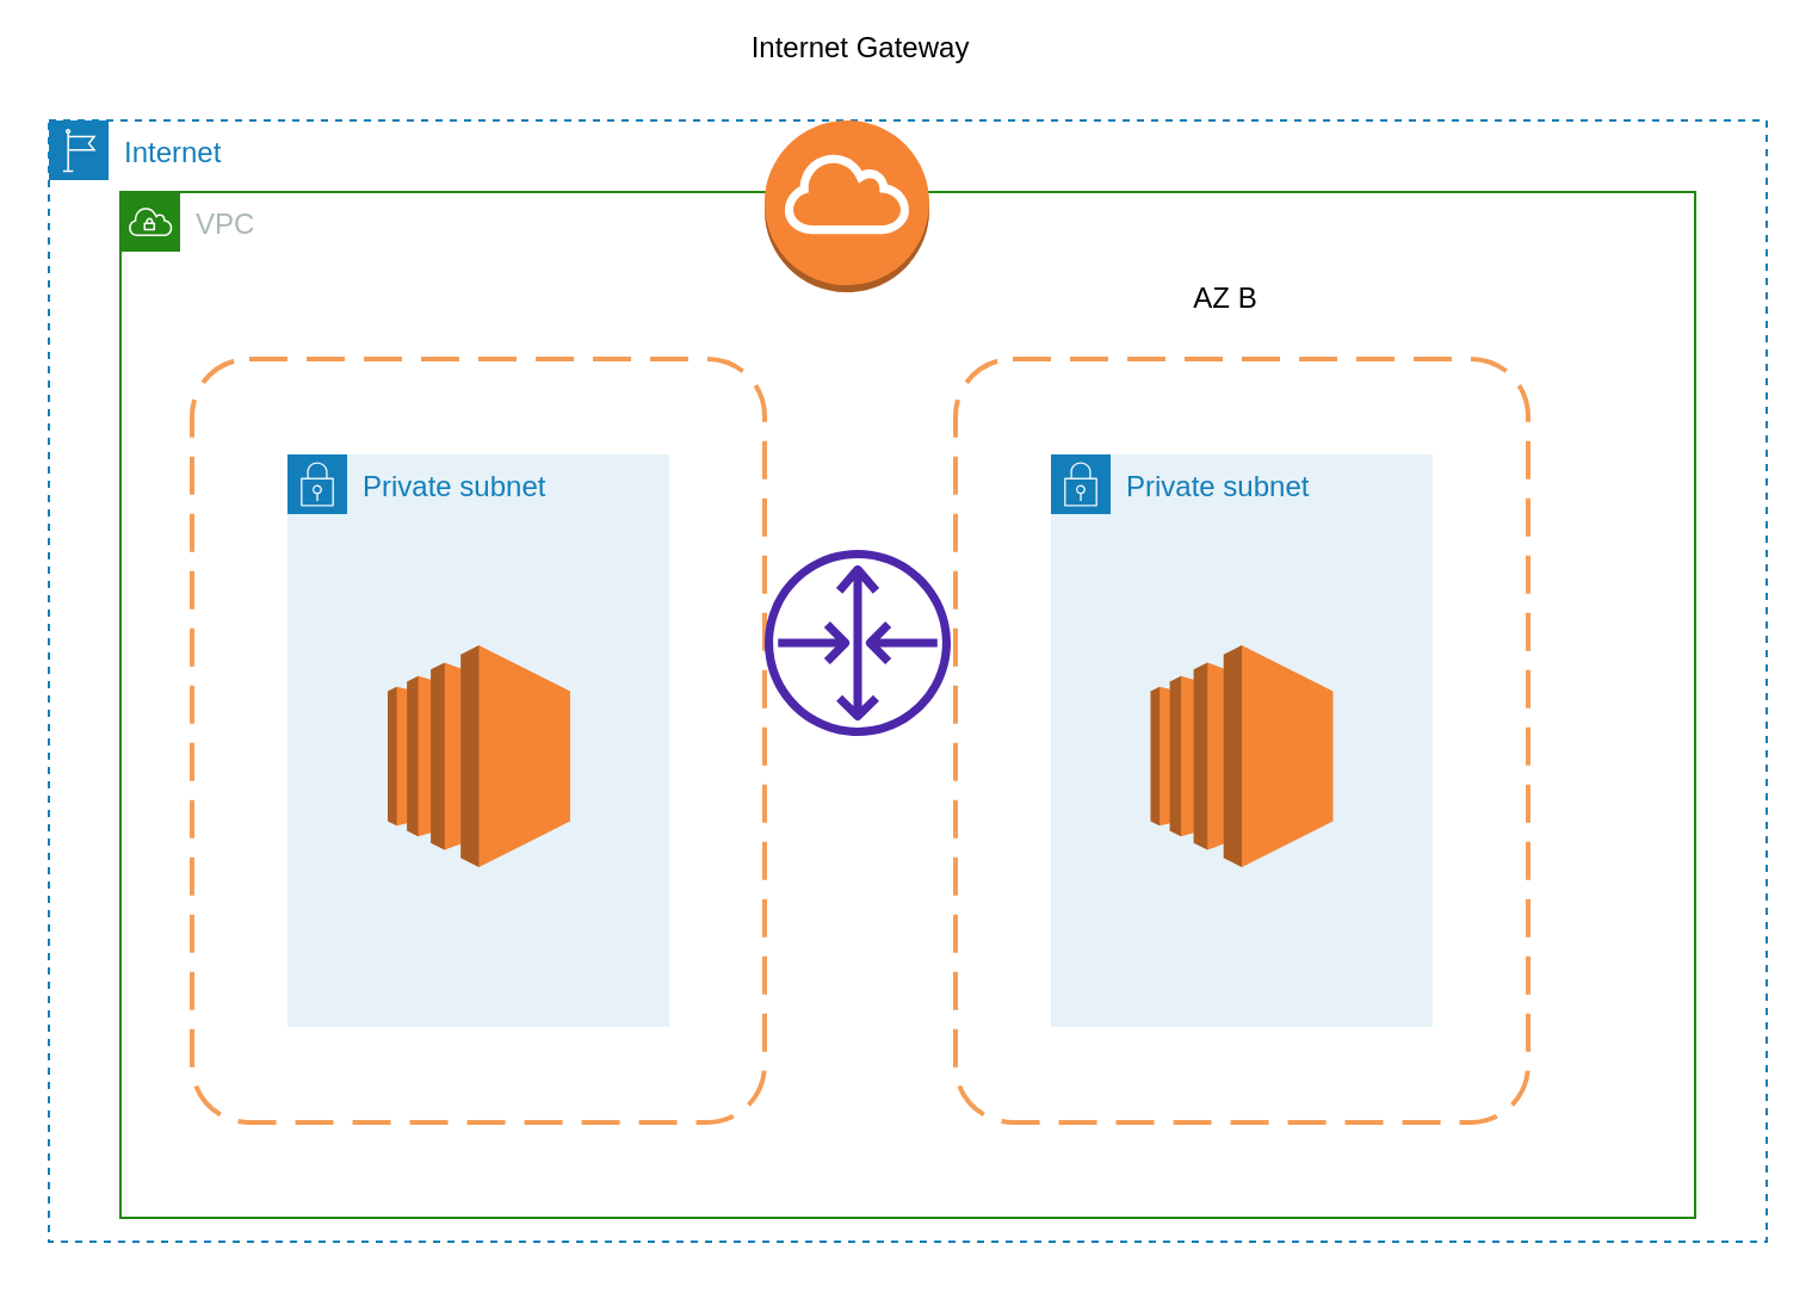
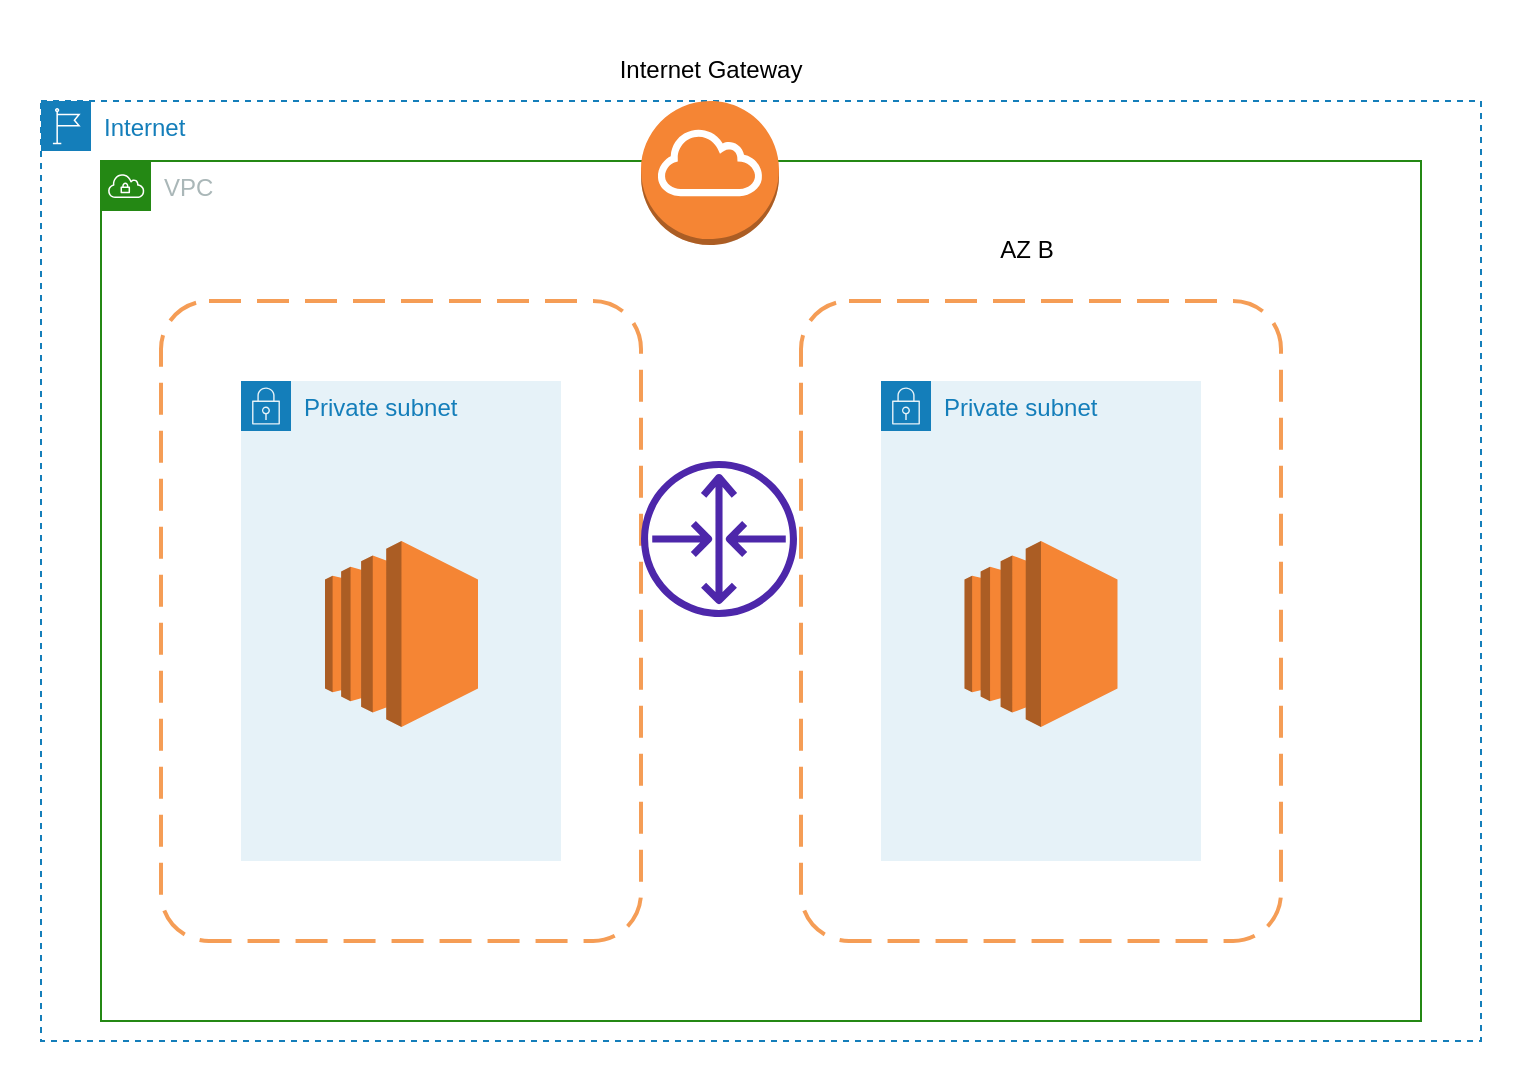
  <mxCell id="0" />
  <mxCell id="1" parent="0" />
  <mxCell id="2" value="Internet" style="points=[[0,0],[0.25,0],[0.5,0],[0.75,0],[1,0],[1,0.25],[1,0.5],[1,0.75],[1,1],[0.75,1],[0.5,1],[0.25,1],[0,1],[0,0.75],[0,0.5],[0,0.25]];outlineConnect=0;gradientColor=none;html=1;whiteSpace=wrap;fontSize=12;fontStyle=0;container=1;pointerEvents=0;collapsible=0;recursiveResize=0;shape=mxgraph.aws4.group;grIcon=mxgraph.aws4.group_region;strokeColor=#147EBA;fillColor=none;verticalAlign=top;align=left;spacingLeft=30;fontColor=#147EBA;dashed=1;" vertex="1" parent="1"><mxGeometry x="20" y="50" width="720" height="470" as="geometry" /></mxCell>
  <mxCell id="3" value="VPC" style="points=[[0,0],[0.25,0],[0.5,0],[0.75,0],[1,0],[1,0.25],[1,0.5],[1,0.75],[1,1],[0.75,1],[0.5,1],[0.25,1],[0,1],[0,0.75],[0,0.5],[0,0.25]];outlineConnect=0;gradientColor=none;html=1;whiteSpace=wrap;fontSize=12;fontStyle=0;container=1;pointerEvents=0;collapsible=0;recursiveResize=0;shape=mxgraph.aws4.group;grIcon=mxgraph.aws4.group_vpc;strokeColor=#248814;fillColor=none;verticalAlign=top;align=left;spacingLeft=30;fontColor=#AAB7B8;dashed=0;" vertex="1" parent="2"><mxGeometry x="30" y="30" width="660" height="430" as="geometry" /></mxCell>
  <mxCell id="4" value="" style="rounded=1;arcSize=10;dashed=1;strokeColor=#F59D56;fillColor=none;gradientColor=none;dashPattern=8 4;strokeWidth=2;glass=0;" vertex="1" parent="3"><mxGeometry x="30" y="70" width="240" height="320" as="geometry" /></mxCell>
  <mxCell id="5" value="Private subnet" style="points=[[0,0],[0.25,0],[0.5,0],[0.75,0],[1,0],[1,0.25],[1,0.5],[1,0.75],[1,1],[0.75,1],[0.5,1],[0.25,1],[0,1],[0,0.75],[0,0.5],[0,0.25]];outlineConnect=0;gradientColor=none;html=1;whiteSpace=wrap;fontSize=12;fontStyle=0;container=1;pointerEvents=0;collapsible=0;recursiveResize=0;shape=mxgraph.aws4.group;grIcon=mxgraph.aws4.group_security_group;grStroke=0;strokeColor=#147EBA;fillColor=#E6F2F8;verticalAlign=top;align=left;spacingLeft=30;fontColor=#147EBA;dashed=0;" vertex="1" parent="3"><mxGeometry x="390" y="110" width="160" height="240" as="geometry" /></mxCell>
  <mxCell id="6" value="Private subnet" style="points=[[0,0],[0.25,0],[0.5,0],[0.75,0],[1,0],[1,0.25],[1,0.5],[1,0.75],[1,1],[0.75,1],[0.5,1],[0.25,1],[0,1],[0,0.75],[0,0.5],[0,0.25]];outlineConnect=0;gradientColor=none;html=1;whiteSpace=wrap;fontSize=12;fontStyle=0;container=0;pointerEvents=0;collapsible=0;recursiveResize=0;shape=mxgraph.aws4.group;grIcon=mxgraph.aws4.group_security_group;grStroke=0;strokeColor=#147EBA;fillColor=#E6F2F8;verticalAlign=top;align=left;spacingLeft=30;fontColor=#147EBA;dashed=0;" vertex="1" parent="3"><mxGeometry x="70" y="110" width="160" height="240" as="geometry" /></mxCell>
  <mxCell id="7" value="" style="rounded=1;arcSize=10;dashed=1;strokeColor=#F59D56;fillColor=none;gradientColor=none;dashPattern=8 4;strokeWidth=2;recursiveResize=0;" vertex="1" parent="3"><mxGeometry x="350" y="70" width="240" height="320" as="geometry" /></mxCell>
  <mxCell id="8" value="" style="sketch=0;outlineConnect=0;fontColor=#232F3E;gradientColor=none;fillColor=#4D27AA;strokeColor=none;dashed=0;verticalLabelPosition=bottom;verticalAlign=top;align=center;html=1;fontSize=12;fontStyle=0;aspect=fixed;pointerEvents=1;shape=mxgraph.aws4.router;glass=0;" vertex="1" parent="3"><mxGeometry x="270" y="150" width="78" height="78" as="geometry" /></mxCell>
  <mxCell id="9" value="" style="outlineConnect=0;dashed=0;verticalLabelPosition=bottom;verticalAlign=top;align=center;html=1;shape=mxgraph.aws3.ec2;fillColor=#F58534;gradientColor=none;glass=0;" vertex="1" parent="3"><mxGeometry x="112" y="190" width="76.5" height="93" as="geometry" /></mxCell>
  <mxCell id="10" value="" style="outlineConnect=0;dashed=0;verticalLabelPosition=bottom;verticalAlign=top;align=center;html=1;shape=mxgraph.aws3.ec2;fillColor=#F58534;gradientColor=none;glass=0;" vertex="1" parent="3"><mxGeometry x="431.75" y="190" width="76.5" height="93" as="geometry" /></mxCell>
  <mxCell id="11" value="AZ B" style="text;html=1;align=center;verticalAlign=middle;resizable=0;points=[];autosize=1;strokeColor=none;fillColor=none;" vertex="1" parent="3"><mxGeometry x="438.25" y="30" width="50" height="30" as="geometry" /></mxCell>
  <mxCell id="12" value="" style="outlineConnect=0;dashed=0;verticalLabelPosition=bottom;verticalAlign=top;align=center;html=1;shape=mxgraph.aws3.internet_gateway;fillColor=#F58534;gradientColor=none;glass=0;" vertex="1" parent="2"><mxGeometry x="300" width="69" height="72" as="geometry" /></mxCell>
- <mxCell id="13" value="Internet Gateway" style="text;html=1;align=center;verticalAlign=middle;resizable=0;points=[];autosize=1;strokeColor=none;fillColor=none;" vertex="1" parent="1"><mxGeometry x="304.5" y="5" width="110" height="30" as="geometry" /></mxCell>
+ <mxCell id="13" value="Internet Gateway" style="text;html=1;align=center;verticalAlign=middle;resizable=0;points=[];autosize=1;strokeColor=none;fillColor=none;" vertex="1" parent="1"><mxGeometry x="299.5" y="20" width="110" height="30" as="geometry" /></mxCell>
